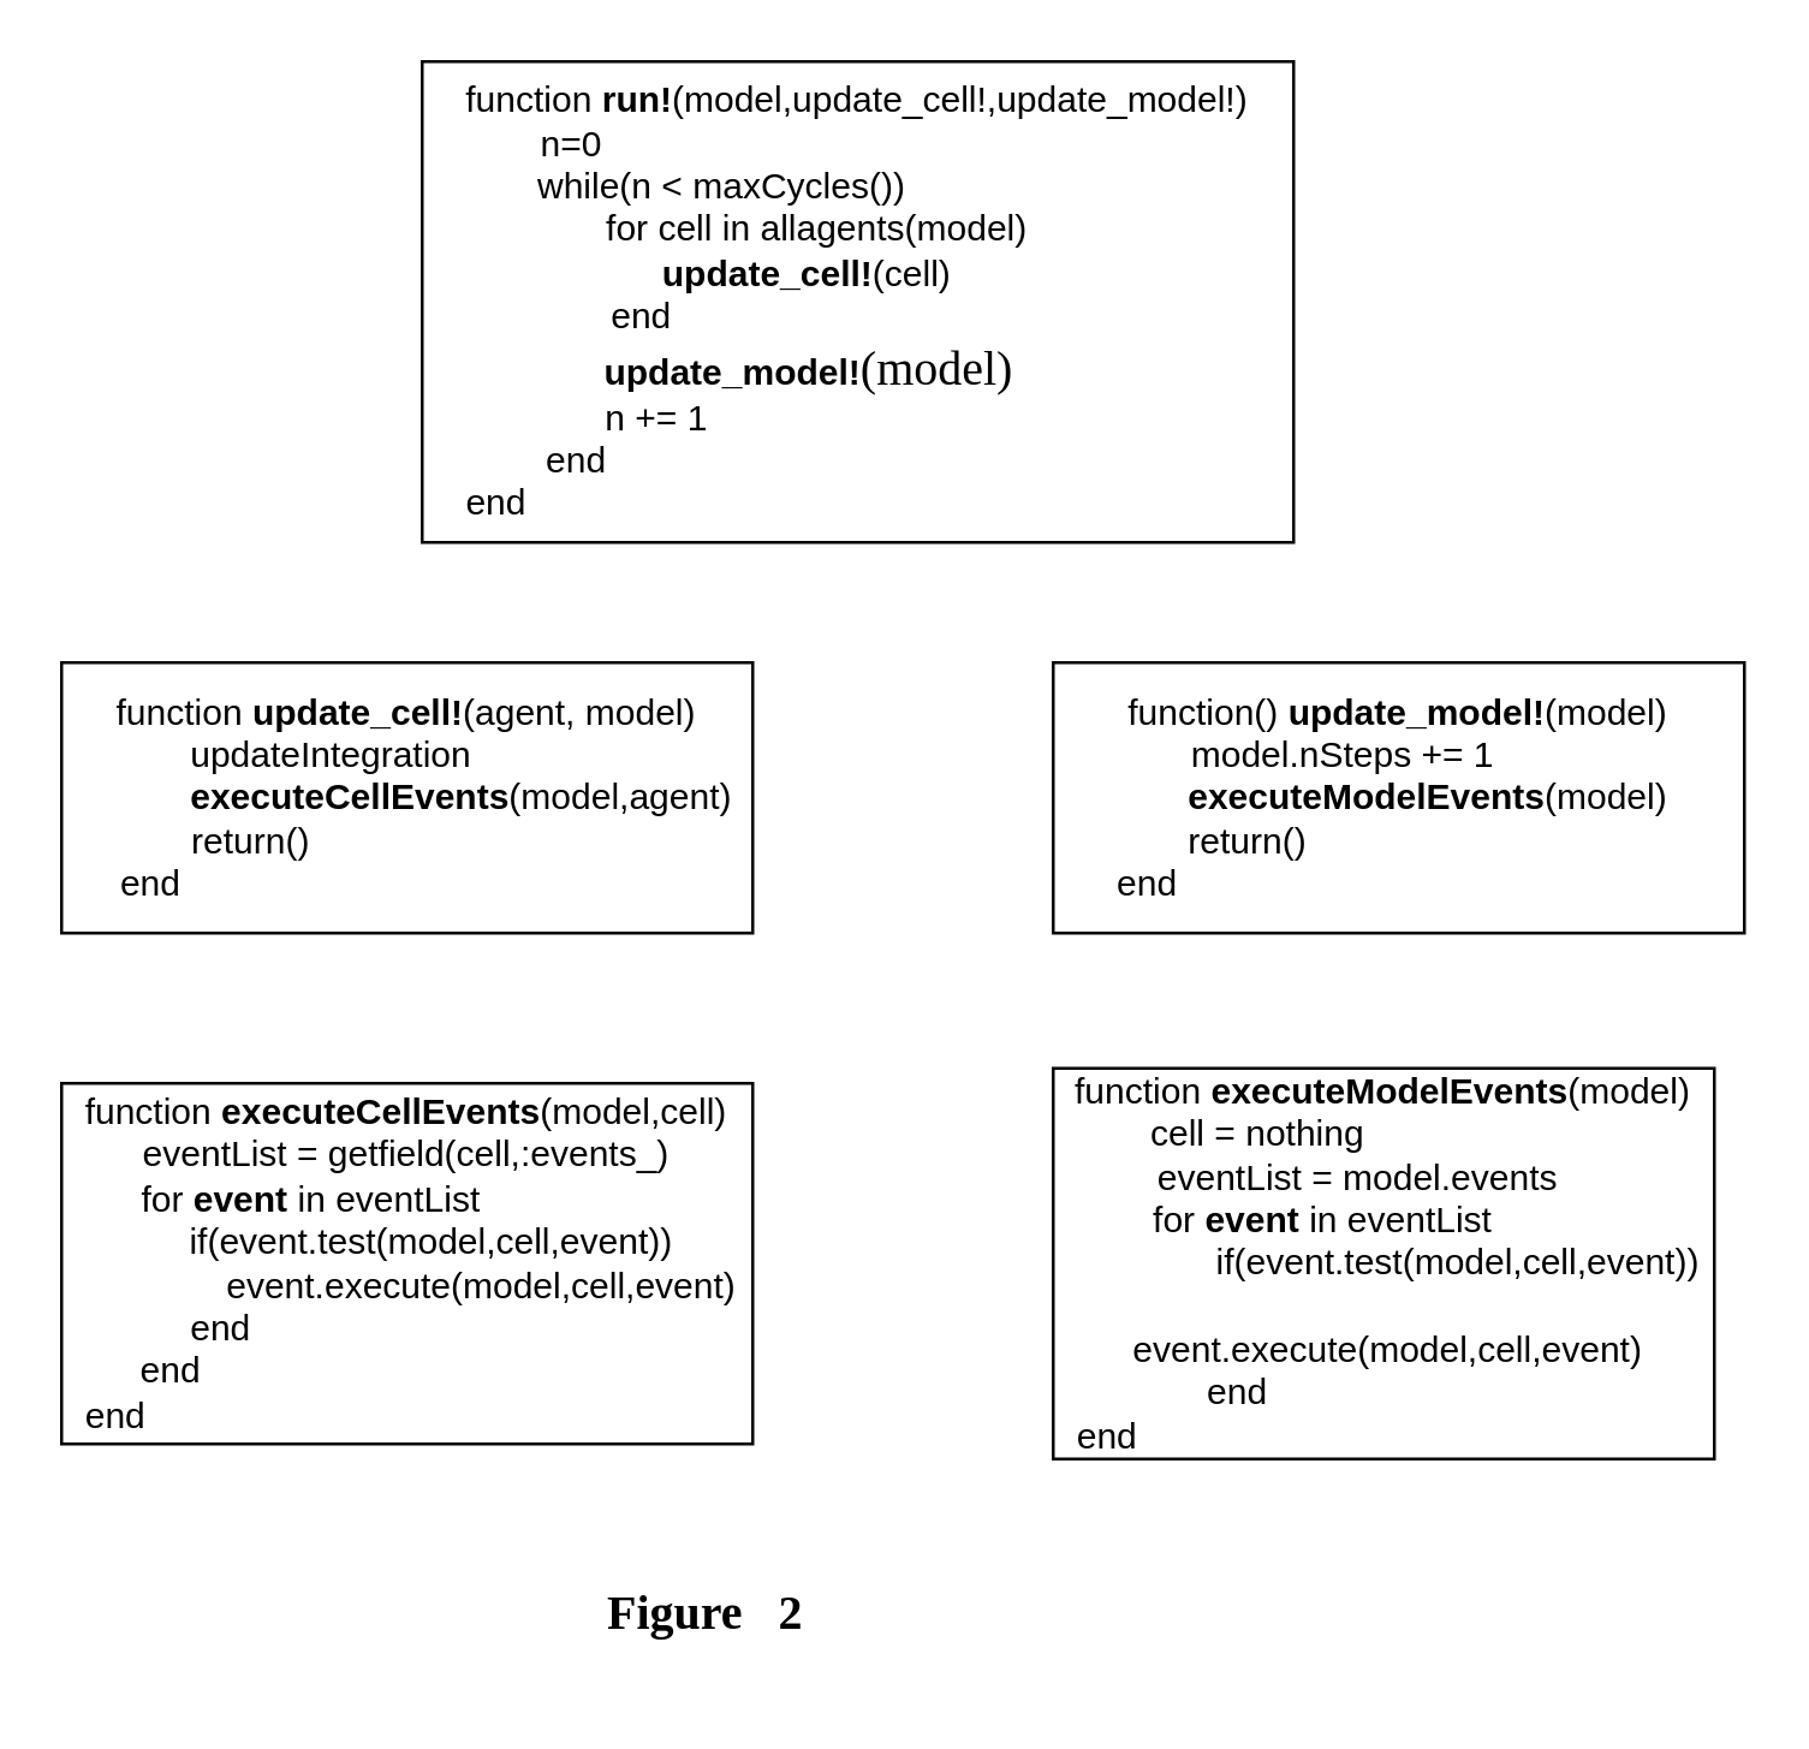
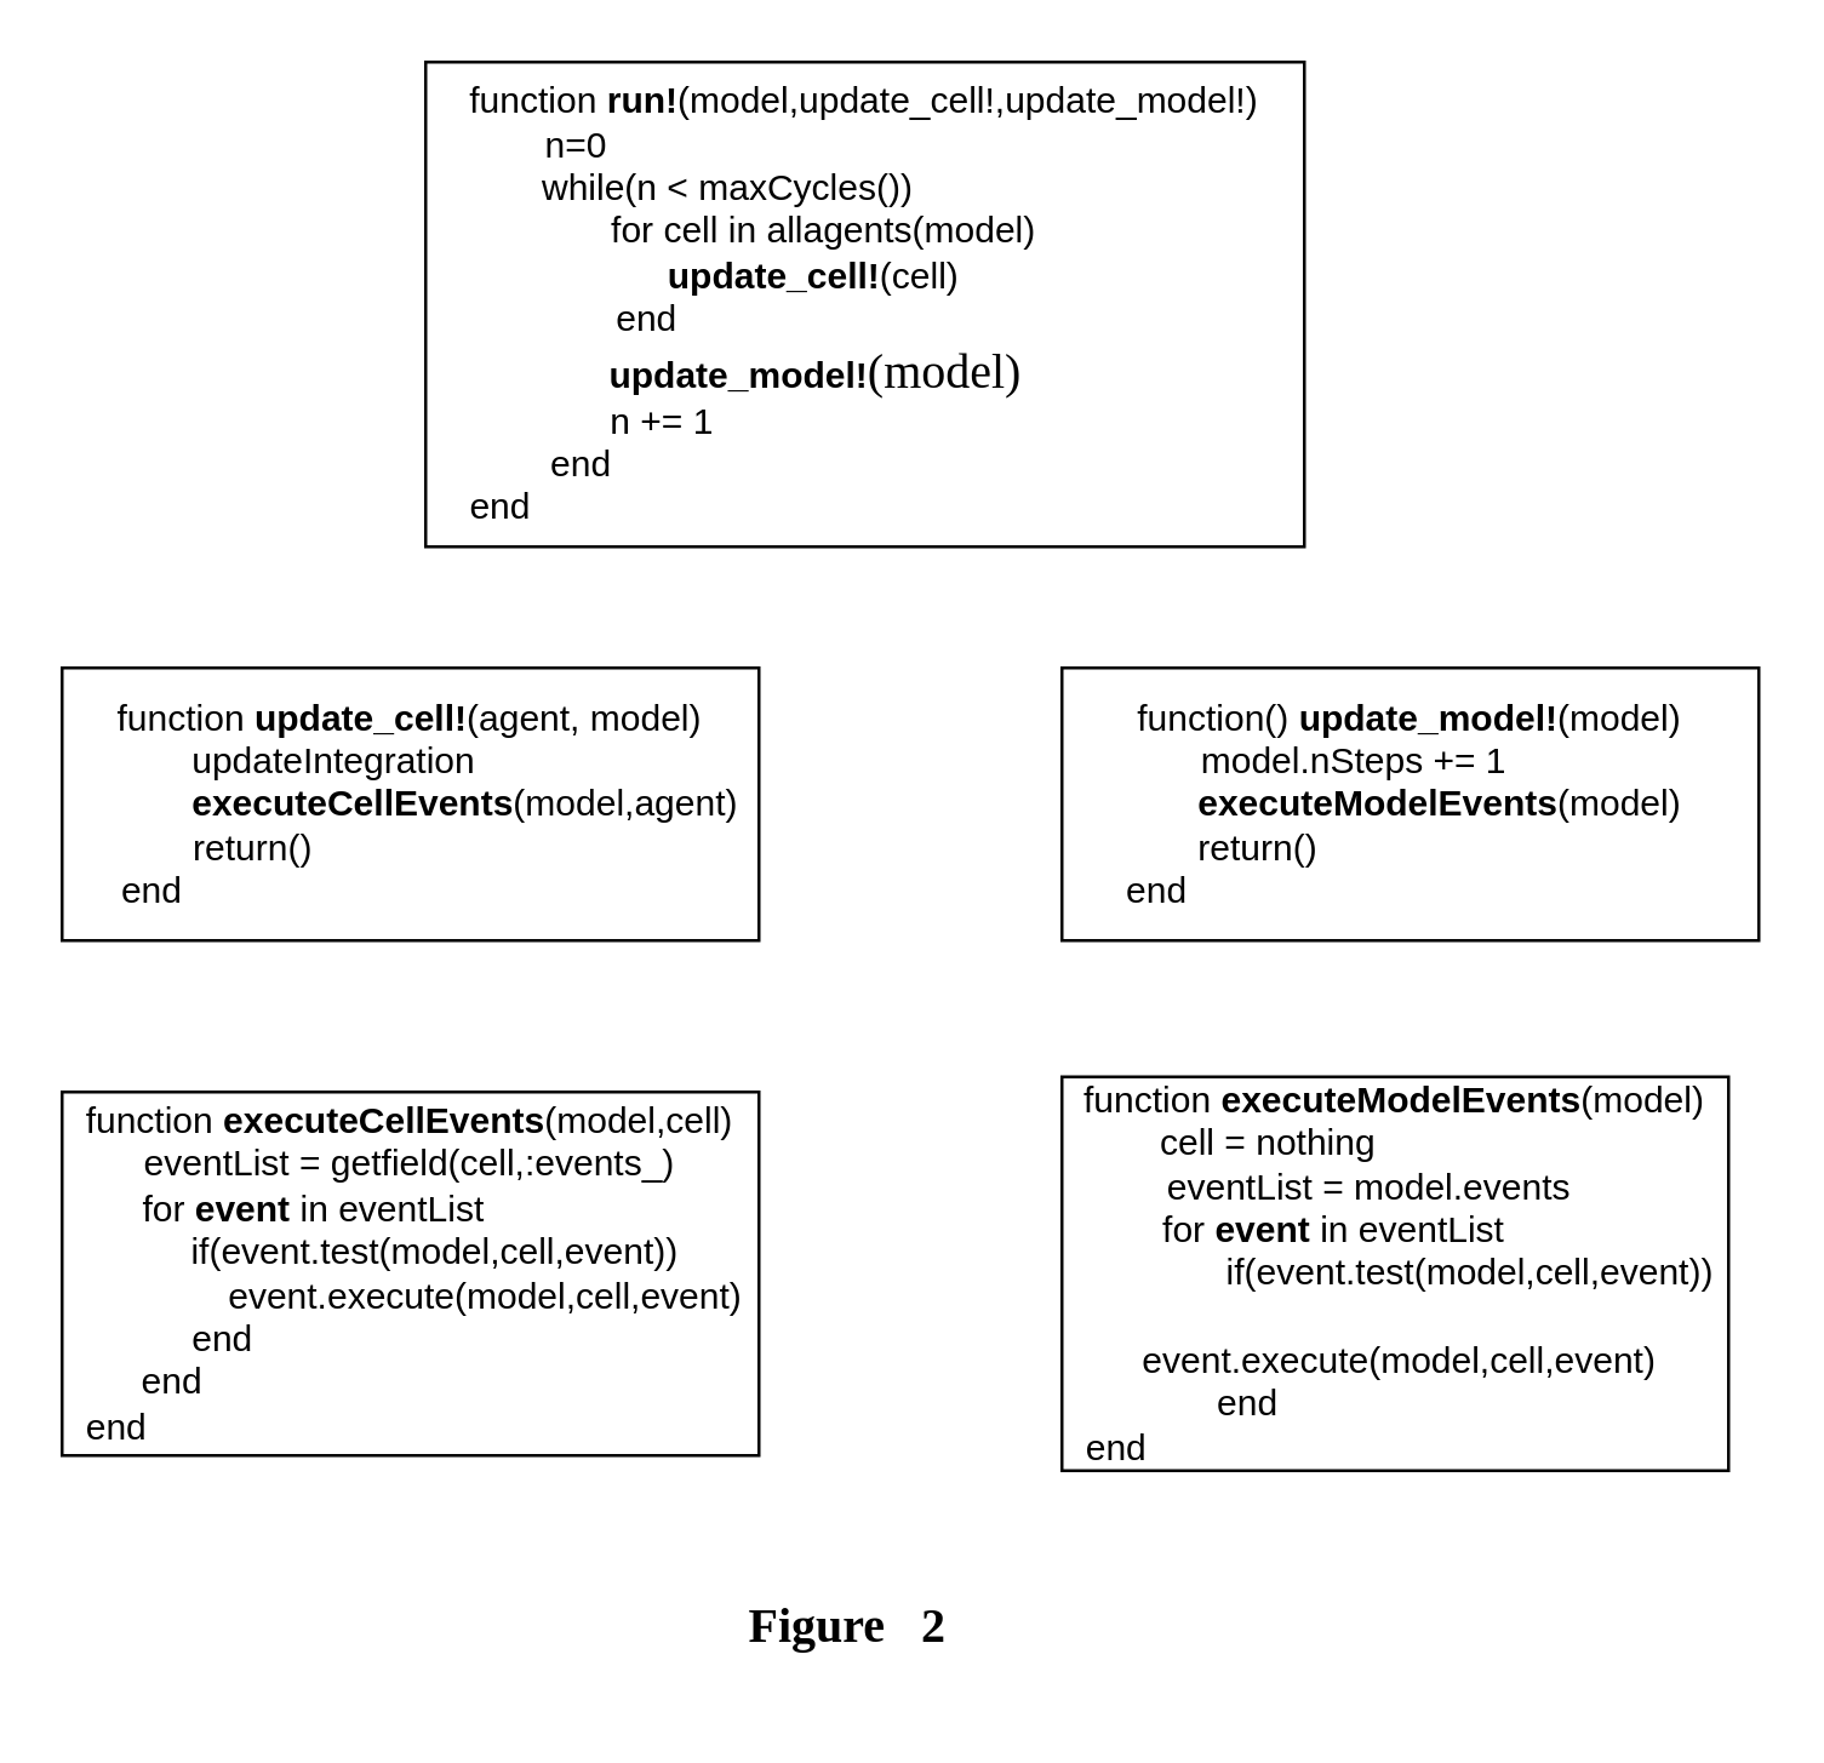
  <mxCell id="0" />
  <mxCell id="1" parent="0" />
  <mxCell id="2" value="function &lt;b&gt;run!&lt;/b&gt;(model,update_cell!,update_model!)&lt;br&gt;n=0&amp;nbsp; &amp;nbsp; &amp;nbsp; &amp;nbsp; &amp;nbsp; &amp;nbsp; &amp;nbsp; &amp;nbsp; &amp;nbsp; &amp;nbsp; &amp;nbsp; &amp;nbsp; &amp;nbsp; &amp;nbsp; &amp;nbsp; &amp;nbsp; &amp;nbsp; &amp;nbsp; &amp;nbsp; &amp;nbsp; &amp;nbsp; &amp;nbsp; &amp;nbsp; &amp;nbsp; &amp;nbsp; &amp;nbsp; &amp;nbsp; &amp;nbsp; &amp;nbsp;&lt;br&gt;while(n &amp;lt; maxCycles())&amp;nbsp; &amp;nbsp; &amp;nbsp; &amp;nbsp; &amp;nbsp; &amp;nbsp; &amp;nbsp; &amp;nbsp; &amp;nbsp; &amp;nbsp; &amp;nbsp; &amp;nbsp; &amp;nbsp; &amp;nbsp;&lt;br&gt;for cell in allagents(model)&amp;nbsp; &amp;nbsp; &amp;nbsp; &amp;nbsp;&amp;nbsp;&lt;br&gt;&lt;b style=&quot;background-color: initial;&quot;&gt;update_cell!&lt;/b&gt;&lt;span style=&quot;background-color: initial;&quot;&gt;(cell)&amp;nbsp; &amp;nbsp; &amp;nbsp; &amp;nbsp; &amp;nbsp;&amp;nbsp;&lt;br&gt;&lt;/span&gt;&lt;span style=&quot;background-color: initial;&quot;&gt;end&amp;nbsp; &amp;nbsp; &amp;nbsp; &amp;nbsp; &amp;nbsp; &amp;nbsp; &amp;nbsp; &amp;nbsp; &amp;nbsp; &amp;nbsp; &amp;nbsp; &amp;nbsp; &amp;nbsp; &amp;nbsp; &amp;nbsp; &amp;nbsp; &amp;nbsp; &amp;nbsp; &amp;nbsp; &amp;nbsp; &amp;nbsp; &amp;nbsp;&lt;br&gt;&lt;/span&gt;&lt;b style=&quot;background-color: initial;&quot;&gt;update_model!&lt;/b&gt;&lt;span style=&quot;background-color: initial; font-size: 12pt; font-family: &amp;quot;Liberation Serif&amp;quot;, serif;&quot;&gt;(model)&amp;nbsp; &amp;nbsp; &amp;nbsp; &amp;nbsp;&amp;nbsp;&lt;br&gt;&lt;/span&gt;&lt;span style=&quot;background-color: initial;&quot;&gt;n += 1&amp;nbsp; &amp;nbsp; &amp;nbsp; &amp;nbsp; &amp;nbsp; &amp;nbsp; &amp;nbsp; &amp;nbsp; &amp;nbsp; &amp;nbsp; &amp;nbsp; &amp;nbsp; &amp;nbsp; &amp;nbsp; &amp;nbsp; &amp;nbsp; &amp;nbsp; &amp;nbsp; &amp;nbsp; &amp;nbsp;&amp;nbsp;&lt;br&gt;end&amp;nbsp; &amp;nbsp; &amp;nbsp; &amp;nbsp; &amp;nbsp; &amp;nbsp; &amp;nbsp; &amp;nbsp; &amp;nbsp; &amp;nbsp; &amp;nbsp; &amp;nbsp; &amp;nbsp; &amp;nbsp; &amp;nbsp; &amp;nbsp; &amp;nbsp; &amp;nbsp; &amp;nbsp; &amp;nbsp; &amp;nbsp; &amp;nbsp; &amp;nbsp; &amp;nbsp; &amp;nbsp; &amp;nbsp; &amp;nbsp; &amp;nbsp;&amp;nbsp;&lt;br&gt;end&amp;nbsp; &amp;nbsp; &amp;nbsp; &amp;nbsp; &amp;nbsp; &amp;nbsp; &amp;nbsp; &amp;nbsp; &amp;nbsp; &amp;nbsp; &amp;nbsp; &amp;nbsp; &amp;nbsp; &amp;nbsp; &amp;nbsp; &amp;nbsp; &amp;nbsp; &amp;nbsp; &amp;nbsp; &amp;nbsp; &amp;nbsp; &amp;nbsp; &amp;nbsp; &amp;nbsp; &amp;nbsp; &amp;nbsp; &amp;nbsp; &amp;nbsp; &amp;nbsp; &amp;nbsp; &amp;nbsp; &amp;nbsp; &amp;nbsp; &amp;nbsp; &amp;nbsp; &amp;nbsp;&amp;nbsp;&lt;/span&gt;" style="rounded=0;whiteSpace=wrap;html=1;" parent="1" vertex="1"><mxGeometry x="140" y="20" width="290" height="160" as="geometry" /></mxCell>
  <mxCell id="3" value="function &lt;b&gt;update_cell!&lt;/b&gt;(agent, model)&lt;br&gt;updateIntegration&amp;nbsp; &amp;nbsp; &amp;nbsp; &amp;nbsp; &amp;nbsp; &amp;nbsp; &amp;nbsp; &amp;nbsp;&lt;br&gt;&lt;b&gt;&amp;nbsp; &amp;nbsp; &amp;nbsp; &amp;nbsp; &amp;nbsp; &amp;nbsp;executeCellEvents&lt;/b&gt;&lt;span&gt;(model,agent)&lt;/span&gt;&lt;br&gt;return()&amp;nbsp; &amp;nbsp; &amp;nbsp; &amp;nbsp; &amp;nbsp; &amp;nbsp; &amp;nbsp; &amp;nbsp; &amp;nbsp; &amp;nbsp; &amp;nbsp; &amp;nbsp; &amp;nbsp; &amp;nbsp; &amp;nbsp; &amp;nbsp;&lt;br&gt;end&amp;nbsp; &amp;nbsp; &amp;nbsp; &amp;nbsp; &amp;nbsp; &amp;nbsp; &amp;nbsp; &amp;nbsp; &amp;nbsp; &amp;nbsp; &amp;nbsp; &amp;nbsp; &amp;nbsp; &amp;nbsp; &amp;nbsp; &amp;nbsp; &amp;nbsp; &amp;nbsp; &amp;nbsp; &amp;nbsp; &amp;nbsp; &amp;nbsp; &amp;nbsp; &amp;nbsp; &amp;nbsp; &amp;nbsp;" style="rounded=0;whiteSpace=wrap;html=1;" parent="1" vertex="1"><mxGeometry x="20" y="220" width="230" height="90" as="geometry" /></mxCell>
  <mxCell id="4" value="function()&amp;nbsp;&lt;b&gt;update_model!&lt;/b&gt;&lt;span&gt;(model)&lt;/span&gt;&lt;br&gt;model.nSteps += 1&amp;nbsp; &amp;nbsp; &amp;nbsp; &amp;nbsp; &amp;nbsp; &amp;nbsp;&lt;br&gt;&lt;b&gt;&amp;nbsp; &amp;nbsp; &amp;nbsp; executeModelEvents&lt;/b&gt;(model)&lt;br&gt;return()&amp;nbsp; &amp;nbsp; &amp;nbsp; &amp;nbsp; &amp;nbsp; &amp;nbsp; &amp;nbsp; &amp;nbsp; &amp;nbsp; &amp;nbsp; &amp;nbsp; &amp;nbsp; &amp;nbsp; &amp;nbsp; &amp;nbsp;&amp;nbsp;&lt;br&gt;end&amp;nbsp; &amp;nbsp; &amp;nbsp; &amp;nbsp; &amp;nbsp; &amp;nbsp; &amp;nbsp; &amp;nbsp; &amp;nbsp; &amp;nbsp; &amp;nbsp; &amp;nbsp; &amp;nbsp; &amp;nbsp; &amp;nbsp; &amp;nbsp; &amp;nbsp; &amp;nbsp; &amp;nbsp; &amp;nbsp; &amp;nbsp; &amp;nbsp; &amp;nbsp; &amp;nbsp; &amp;nbsp;&amp;nbsp;" style="rounded=0;whiteSpace=wrap;html=1;" parent="1" vertex="1"><mxGeometry x="350" y="220" width="230" height="90" as="geometry" /></mxCell>
  <mxCell id="5" value="function &lt;b&gt;executeCellEvents&lt;/b&gt;(model,cell)&lt;br&gt;eventList = getfield(cell,:events_)&lt;br&gt;for &lt;b&gt;event&lt;/b&gt; in eventList&amp;nbsp; &amp;nbsp; &amp;nbsp; &amp;nbsp; &amp;nbsp; &amp;nbsp; &amp;nbsp; &amp;nbsp; &amp;nbsp; &amp;nbsp;&lt;br&gt;&amp;nbsp; &amp;nbsp; &amp;nbsp;if(event.test(model,cell,event))&lt;br&gt;&amp;nbsp; &amp;nbsp; &amp;nbsp; &amp;nbsp; &amp;nbsp; &amp;nbsp; &amp;nbsp; &amp;nbsp;event.execute(model,cell,event)&lt;br&gt;end&amp;nbsp; &amp;nbsp; &amp;nbsp; &amp;nbsp; &amp;nbsp; &amp;nbsp; &amp;nbsp; &amp;nbsp; &amp;nbsp; &amp;nbsp; &amp;nbsp; &amp;nbsp; &amp;nbsp; &amp;nbsp; &amp;nbsp; &amp;nbsp; &amp;nbsp; &amp;nbsp; &amp;nbsp;&lt;br&gt;end&amp;nbsp; &amp;nbsp; &amp;nbsp; &amp;nbsp; &amp;nbsp; &amp;nbsp; &amp;nbsp; &amp;nbsp; &amp;nbsp; &amp;nbsp; &amp;nbsp; &amp;nbsp; &amp;nbsp; &amp;nbsp; &amp;nbsp; &amp;nbsp; &amp;nbsp; &amp;nbsp; &amp;nbsp; &amp;nbsp; &amp;nbsp; &amp;nbsp; &amp;nbsp; &amp;nbsp;&lt;br&gt;end&amp;nbsp; &amp;nbsp; &amp;nbsp; &amp;nbsp; &amp;nbsp; &amp;nbsp; &amp;nbsp; &amp;nbsp; &amp;nbsp; &amp;nbsp; &amp;nbsp; &amp;nbsp; &amp;nbsp; &amp;nbsp; &amp;nbsp; &amp;nbsp; &amp;nbsp; &amp;nbsp; &amp;nbsp; &amp;nbsp; &amp;nbsp; &amp;nbsp; &amp;nbsp; &amp;nbsp; &amp;nbsp; &amp;nbsp; &amp;nbsp; &amp;nbsp; &amp;nbsp;&amp;nbsp;" style="rounded=0;whiteSpace=wrap;html=1;" vertex="1" parent="1"><mxGeometry x="20" y="360" width="230" height="120" as="geometry" /></mxCell>
  <mxCell id="6" value="function &lt;b&gt;executeModelEvents&lt;/b&gt;(model)&lt;br&gt;cell = nothing&amp;nbsp; &amp;nbsp; &amp;nbsp; &amp;nbsp; &amp;nbsp; &amp;nbsp; &amp;nbsp; &amp;nbsp; &amp;nbsp; &amp;nbsp; &amp;nbsp; &amp;nbsp; &amp;nbsp;&lt;br&gt;eventList = model.events&amp;nbsp; &amp;nbsp; &amp;nbsp; &lt;br&gt;for &lt;b&gt;event &lt;/b&gt;in eventList&amp;nbsp; &amp;nbsp; &amp;nbsp; &amp;nbsp; &amp;nbsp; &amp;nbsp;&amp;nbsp;&lt;br&gt;&amp;nbsp; &amp;nbsp; &amp;nbsp; &amp;nbsp; &amp;nbsp; &amp;nbsp; &amp;nbsp; &amp;nbsp;if(event.test(model,cell,event))&lt;br&gt;&amp;nbsp; &amp;nbsp; &amp;nbsp; &amp;nbsp; &amp;nbsp; &amp;nbsp; &amp;nbsp; &amp;nbsp; &amp;nbsp; &amp;nbsp; &amp;nbsp; &amp;nbsp; &amp;nbsp; &amp;nbsp; &amp;nbsp;event.execute(model,cell,event)&lt;br&gt;end&amp;nbsp; &amp;nbsp; &amp;nbsp; &amp;nbsp; &amp;nbsp; &amp;nbsp; &amp;nbsp; &amp;nbsp; &amp;nbsp; &amp;nbsp; &amp;nbsp; &amp;nbsp; &amp;nbsp; &amp;nbsp; &amp;nbsp;&lt;br&gt;end&amp;nbsp; &amp;nbsp; &amp;nbsp; &amp;nbsp; &amp;nbsp; &amp;nbsp; &amp;nbsp; &amp;nbsp; &amp;nbsp; &amp;nbsp; &amp;nbsp; &amp;nbsp; &amp;nbsp; &amp;nbsp; &amp;nbsp; &amp;nbsp; &amp;nbsp; &amp;nbsp; &amp;nbsp; &amp;nbsp; &amp;nbsp; &amp;nbsp; &amp;nbsp; &amp;nbsp; &amp;nbsp; &amp;nbsp; &amp;nbsp; &amp;nbsp;" style="rounded=0;whiteSpace=wrap;html=1;" vertex="1" parent="1"><mxGeometry x="350" y="355" width="220" height="130" as="geometry" /></mxCell>
- <mxCell id="7" value="&lt;b&gt;&lt;span style=&quot;font-size:12.0pt;font-family:&amp;quot;Liberation Serif&amp;quot;,serif;&lt;br/&gt;mso-fareast-font-family:&amp;quot;Noto Serif CJK SC&amp;quot;;mso-bidi-font-family:&amp;quot;Lohit Devanagari&amp;quot;;&lt;br/&gt;mso-font-kerning:1.0pt;mso-ansi-language:EN-GB;mso-fareast-language:ZH-CN;&lt;br/&gt;mso-bidi-language:HI&quot;&gt;Figure&amp;nbsp; &amp;nbsp;2&lt;/span&gt;&lt;/b&gt;" style="text;whiteSpace=wrap;html=1;" vertex="1" parent="1"><mxGeometry x="200" y="520" width="80" height="40" as="geometry" /></mxCell>
+ <mxCell id="7" value="&lt;b&gt;&lt;span style=&quot;font-size:12.0pt;font-family:&amp;quot;Liberation Serif&amp;quot;,serif;&lt;br/&gt;mso-fareast-font-family:&amp;quot;Noto Serif CJK SC&amp;quot;;mso-bidi-font-family:&amp;quot;Lohit Devanagari&amp;quot;;&lt;br/&gt;mso-font-kerning:1.0pt;mso-ansi-language:EN-GB;mso-fareast-language:ZH-CN;&lt;br/&gt;mso-bidi-language:HI&quot;&gt;Figure&amp;nbsp; &amp;nbsp;2&lt;/span&gt;&lt;/b&gt;" style="text;whiteSpace=wrap;html=1;" vertex="1" parent="1"><mxGeometry x="245" y="520" width="80" height="40" as="geometry" /></mxCell>
